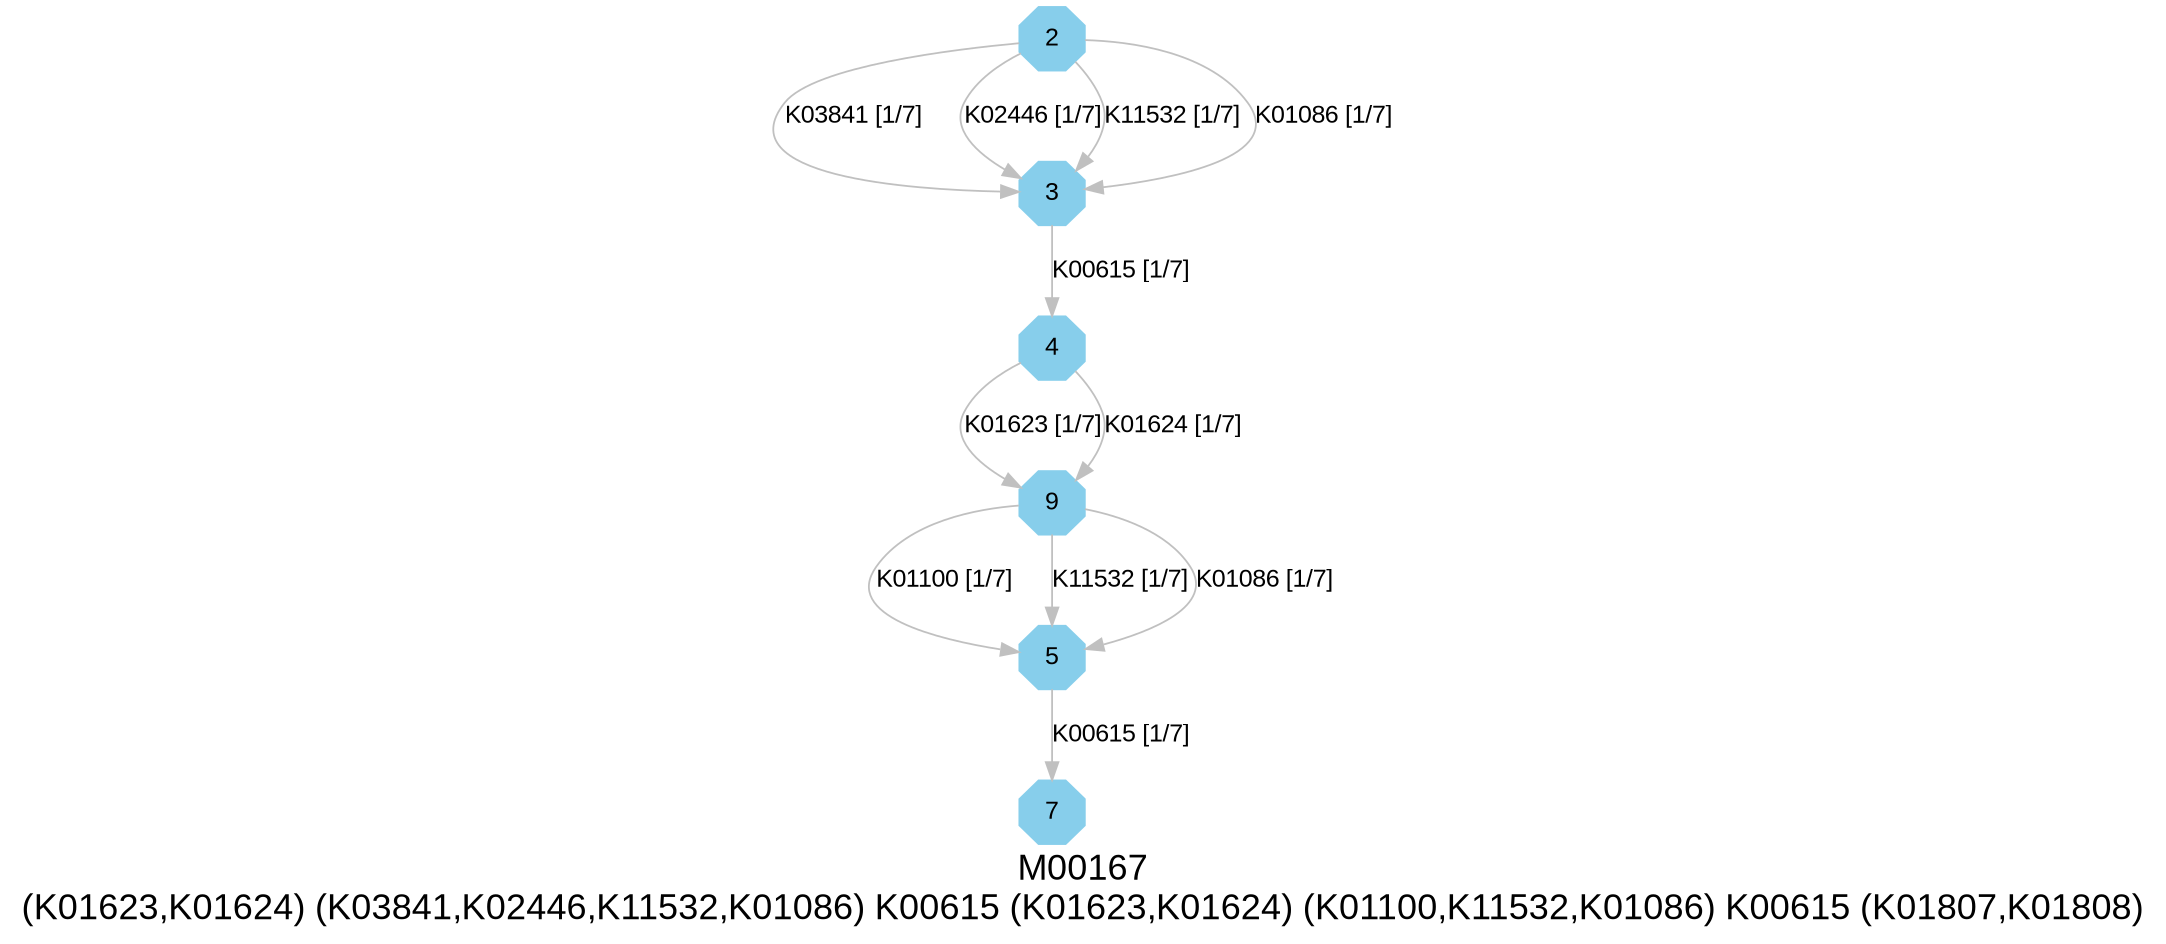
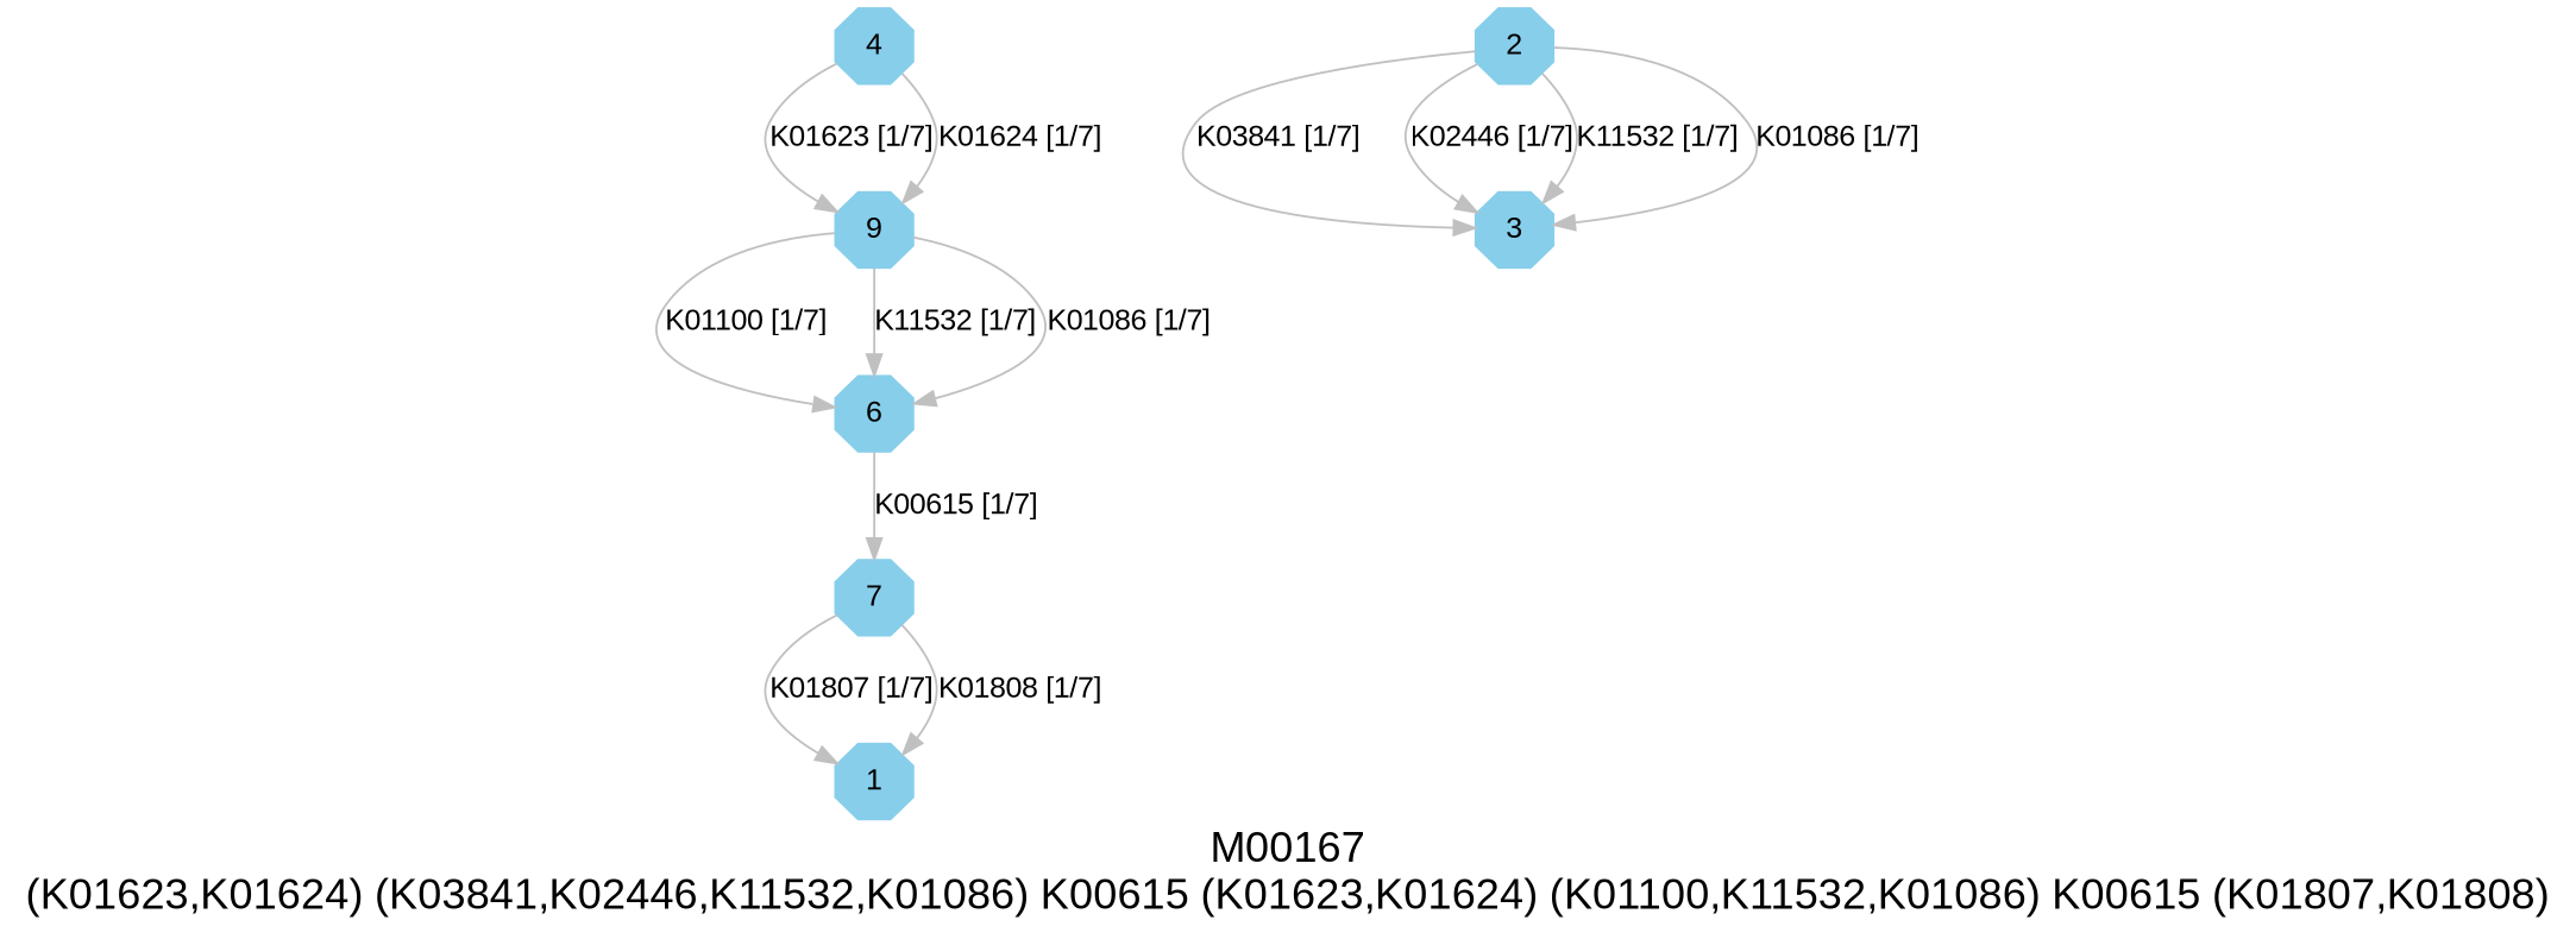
  digraph {
    fontname="Liberation Sans"
    fontsize=20
    label="M00167\n(K01623,K01624) (K03841,K02446,K11532,K01086) K00615 (K01623,K01624) (K01100,K11532,K01086) K00615 (K01807,K01808)"
    node [color=skyblue fontname="Liberation Sans" shape=octagon style=filled]
    edge [color=grey fontname="Liberation Sans"]
+   1 [height=.3 width=.3]
    2 [height=.3 width=.3]
    3 [height=.3 width=.3]
    4 [height=.3 width=.3]
    n5 [height=.3 label=9 width=.3]
-   6 [height=.3 width=.3 label=5]
+   6 [height=.3 width=.3]
    7 [height=.3 width=.3]
    subgraph sub_1 {
+     1
      2
      3
      4
      n5
      6
      7
    }
    2 -> 3 [label="K03841 [1/7]"]
    2 -> 3 [label="K02446 [1/7]"]
    2 -> 3 [label="K11532 [1/7]"]
    2 -> 3 [label="K01086 [1/7]"]
-   3 -> 4 [label="K00615 [1/7]"]
    4 -> n5 [label="K01623 [1/7]"]
    4 -> n5 [label="K01624 [1/7]"]
    n5 -> 6 [label="K01100 [1/7]"]
    n5 -> 6 [label="K11532 [1/7]"]
    n5 -> 6 [label="K01086 [1/7]"]
    6 -> 7 [label="K00615 [1/7]"]
+   7 -> 1 [label="K01807 [1/7]"]
+   7 -> 1 [label="K01808 [1/7]"]
  }
